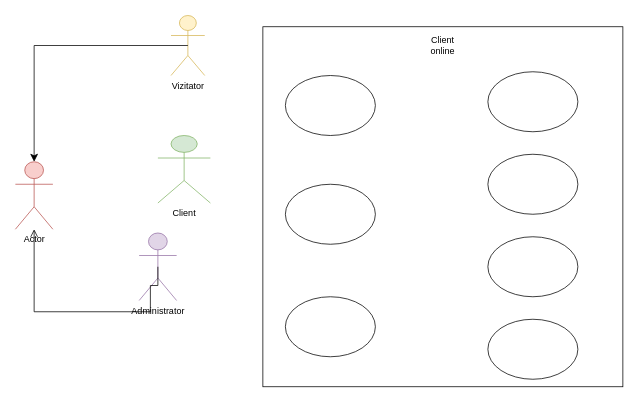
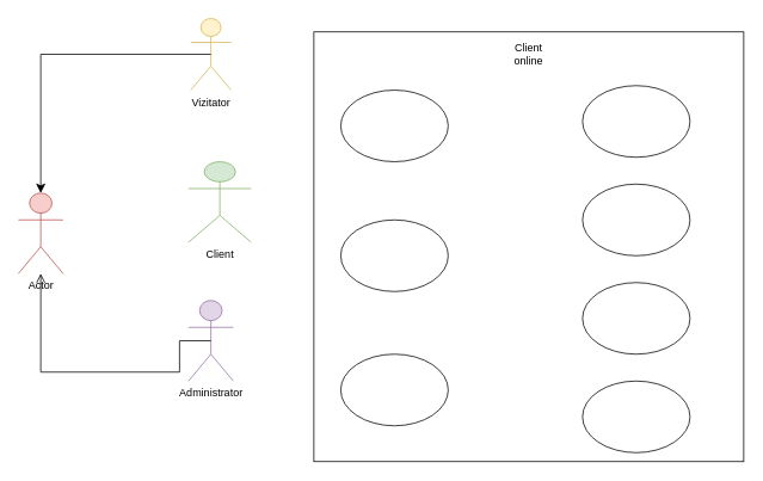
  <mxCell id="0" />
  <mxCell id="1" parent="0" />
  <mxCell id="2" value="Actor" style="shape=umlActor;verticalLabelPosition=bottom;verticalAlign=top;html=1;outlineConnect=0;fillColor=#f8cecc;strokeColor=#b85450;" vertex="1" parent="1"><mxGeometry x="20" y="215" width="50" height="90" as="geometry" /></mxCell>
  <mxCell id="3" value="Client" style="shape=umlActor;verticalLabelPosition=bottom;verticalAlign=top;html=1;outlineConnect=0;fillColor=#d5e8d4;strokeColor=#82b366;" vertex="1" parent="1"><mxGeometry x="210" y="180" width="70" height="90" as="geometry" /></mxCell>
- <mxCell id="4" value="Administrator" style="shape=umlActor;verticalLabelPosition=bottom;verticalAlign=top;html=1;outlineConnect=0;fillColor=#e1d5e7;strokeColor=#9673a6;" vertex="1" parent="1"><mxGeometry x="185" y="310" width="50" height="90" as="geometry" /></mxCell>
+ <mxCell id="4" value="Administrator" style="shape=umlActor;verticalLabelPosition=bottom;verticalAlign=top;html=1;outlineConnect=0;fillColor=#e1d5e7;strokeColor=#9673a6;" vertex="1" parent="1"><mxGeometry x="210" y="335" width="50" height="90" as="geometry" /></mxCell>
  <mxCell id="5" value="" style="whiteSpace=wrap;html=1;aspect=fixed;" vertex="1" parent="1"><mxGeometry x="350" y="35" width="480" height="480" as="geometry" /></mxCell>
  <mxCell id="6" value="Client online&lt;br&gt;" style="text;html=1;strokeColor=none;fillColor=none;align=center;verticalAlign=middle;whiteSpace=wrap;rounded=0;" vertex="1" parent="1"><mxGeometry x="560" y="45" width="60" height="30" as="geometry" /></mxCell>
- <mxCell id="7" value="Vizitator" style="shape=umlActor;verticalLabelPosition=bottom;verticalAlign=top;html=1;outlineConnect=0;fillColor=#fff2cc;strokeColor=#d6b656;" vertex="1" parent="1"><mxGeometry x="227.5" y="20" width="45" height="80" as="geometry" /></mxCell>
+ <mxCell id="7" value="Vizitator" style="shape=umlActor;verticalLabelPosition=bottom;verticalAlign=top;html=1;outlineConnect=0;fillColor=#fff2cc;strokeColor=#d6b656;" vertex="1" parent="1"><mxGeometry x="212.5" y="20" width="45" height="80" as="geometry" /></mxCell>
  <mxCell id="8" value="" style="ellipse;whiteSpace=wrap;html=1;" vertex="1" parent="1"><mxGeometry x="380" y="100" width="120" height="80" as="geometry" /></mxCell>
  <mxCell id="9" value="" style="ellipse;whiteSpace=wrap;html=1;" vertex="1" parent="1"><mxGeometry x="380" y="245" width="120" height="80" as="geometry" /></mxCell>
  <mxCell id="10" value="" style="ellipse;whiteSpace=wrap;html=1;" vertex="1" parent="1"><mxGeometry x="380" y="395" width="120" height="80" as="geometry" /></mxCell>
  <mxCell id="11" value="" style="ellipse;whiteSpace=wrap;html=1;" vertex="1" parent="1"><mxGeometry x="650" y="95" width="120" height="80" as="geometry" /></mxCell>
  <mxCell id="12" value="" style="ellipse;whiteSpace=wrap;html=1;" vertex="1" parent="1"><mxGeometry x="650" y="205" width="120" height="80" as="geometry" /></mxCell>
  <mxCell id="13" value="" style="ellipse;whiteSpace=wrap;html=1;" vertex="1" parent="1"><mxGeometry x="650" y="315" width="120" height="80" as="geometry" /></mxCell>
  <mxCell id="14" value="" style="ellipse;whiteSpace=wrap;html=1;" vertex="1" parent="1"><mxGeometry x="650" y="425" width="120" height="80" as="geometry" /></mxCell>
  <mxCell id="15" value="" style="edgeStyle=orthogonalEdgeStyle;endArrow=classic;html=1;rounded=0;endSize=8;startSize=8;sourcePerimeterSpacing=0;targetPerimeterSpacing=0;exitX=0.5;exitY=0.5;exitDx=0;exitDy=0;exitPerimeter=0;" edge="1" parent="1" source="7"><mxGeometry width="100" relative="1" as="geometry"><mxPoint x="150" y="55" as="sourcePoint" /><mxPoint x="45" y="215" as="targetPoint" /><Array as="points"><mxPoint x="45" y="60" /></Array></mxGeometry></mxCell>
  <mxCell id="16" value="" style="edgeStyle=segmentEdgeStyle;endArrow=open;html=1;curved=0;rounded=0;endSize=8;startSize=8;sourcePerimeterSpacing=0;targetPerimeterSpacing=0;exitX=0.5;exitY=0.5;exitDx=0;exitDy=0;exitPerimeter=0;" edge="1" parent="1" source="4" target="2"><mxGeometry width="100" relative="1" as="geometry"><mxPoint x="110" y="345" as="sourcePoint" /><mxPoint x="40" y="415" as="targetPoint" /><Array as="points"><mxPoint x="200" y="380" /><mxPoint x="200" y="415" /><mxPoint x="45" y="415" /></Array></mxGeometry></mxCell>
